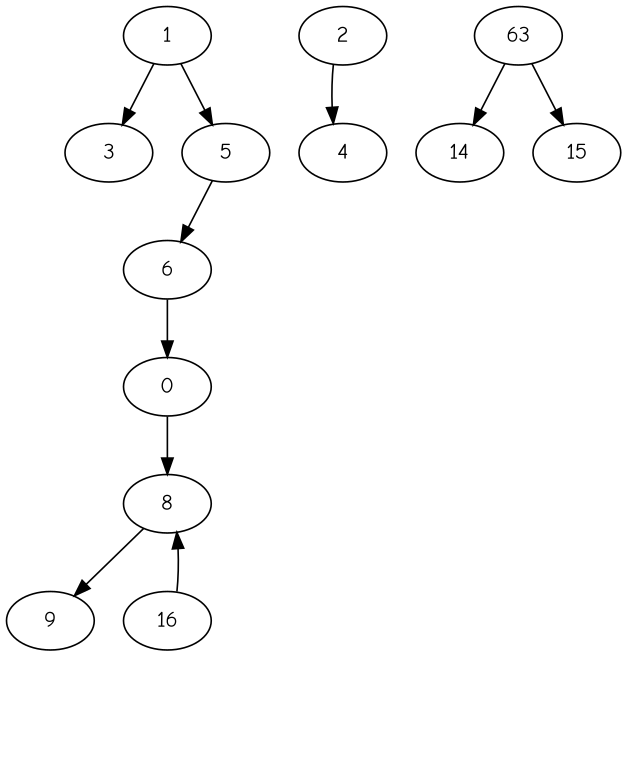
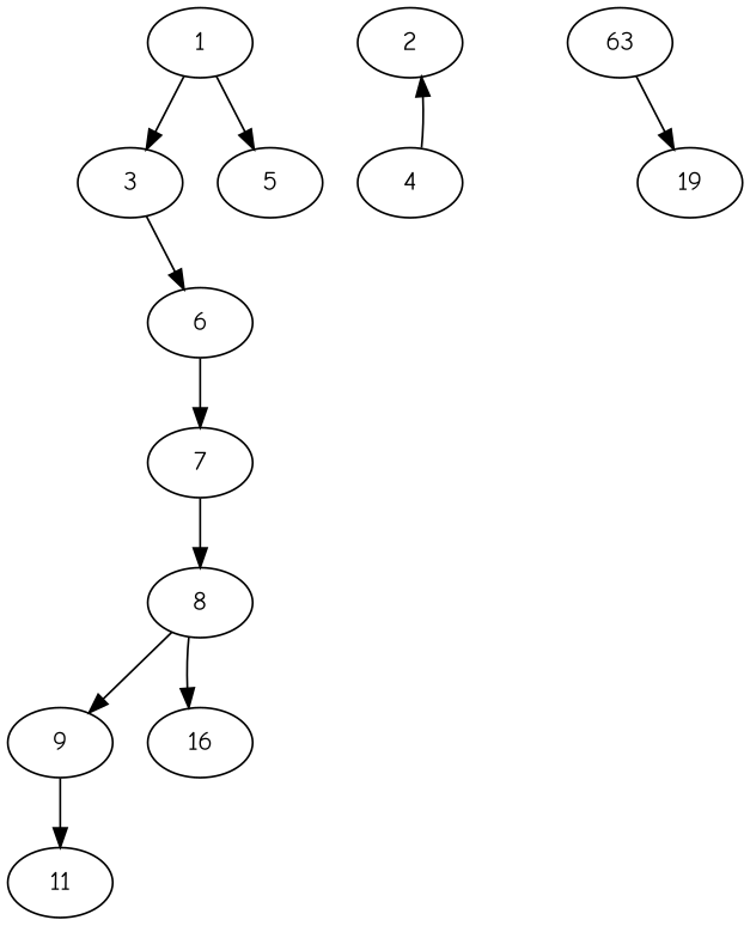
  digraph {
    fontname="Comic Neue"
    node [alpha=0.01 fontname="Comic Neue"]
    edge [fontname="Comic Neue"]
    1 [alpha=0.03 expect_size=46632960]
    3 [alpha=0.04 expect_size=27396096]
    5 [alpha=0.18 expect_size=31869952]
    6 [alpha=0.15 expect_size=31622144]
    2 [alpha=0.11 expect_size=47820800]
    4 [alpha=0.19 expect_size=47074304]
-   7 [alpha=0.09 expect_size=22127616 label=0]
+   7 [alpha=0.09 expect_size=22127616]
    8 [expect_size=30456832]
    9 [expect_size=32721920]
    n10 [alpha=0.06 expect_size=21572608 label=16]
+   11 [alpha=0.20 expect_size=50807808]
    n12 [expect_size=36370432 label=63]
-   14 [alpha=0.00 expect_size=46019584]
-   15 [alpha=0.08 expect_size=43385856]
+   15 [alpha=0.08 expect_size=43385856 label=19]
    1 -> 3
    1 -> 5
-   5 -> 6
+   3 -> 6
    6 -> 7
-   2 -> 4
+   4 -> 2
    7 -> 8
    8 -> 9
-   n10 -> 8
-   n12 -> 14
+   8 -> n10
+   9 -> 11
    n12 -> 15
  }
